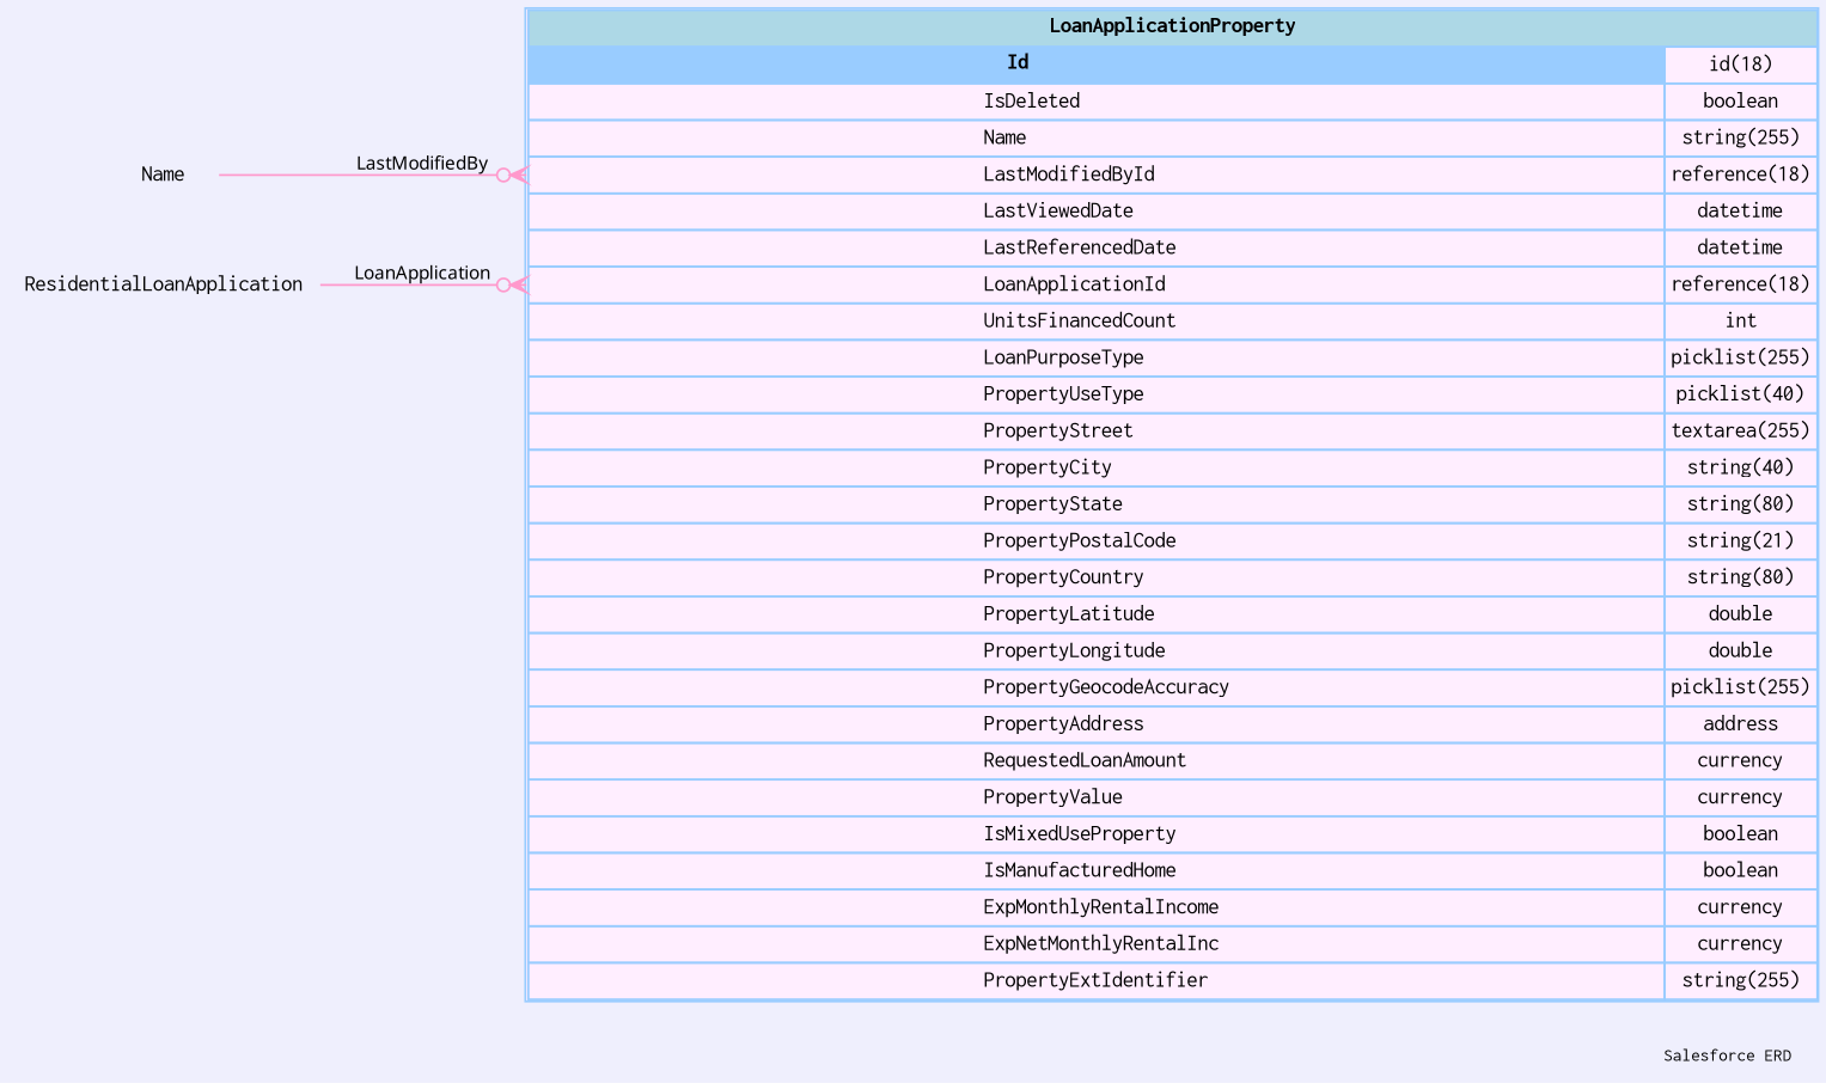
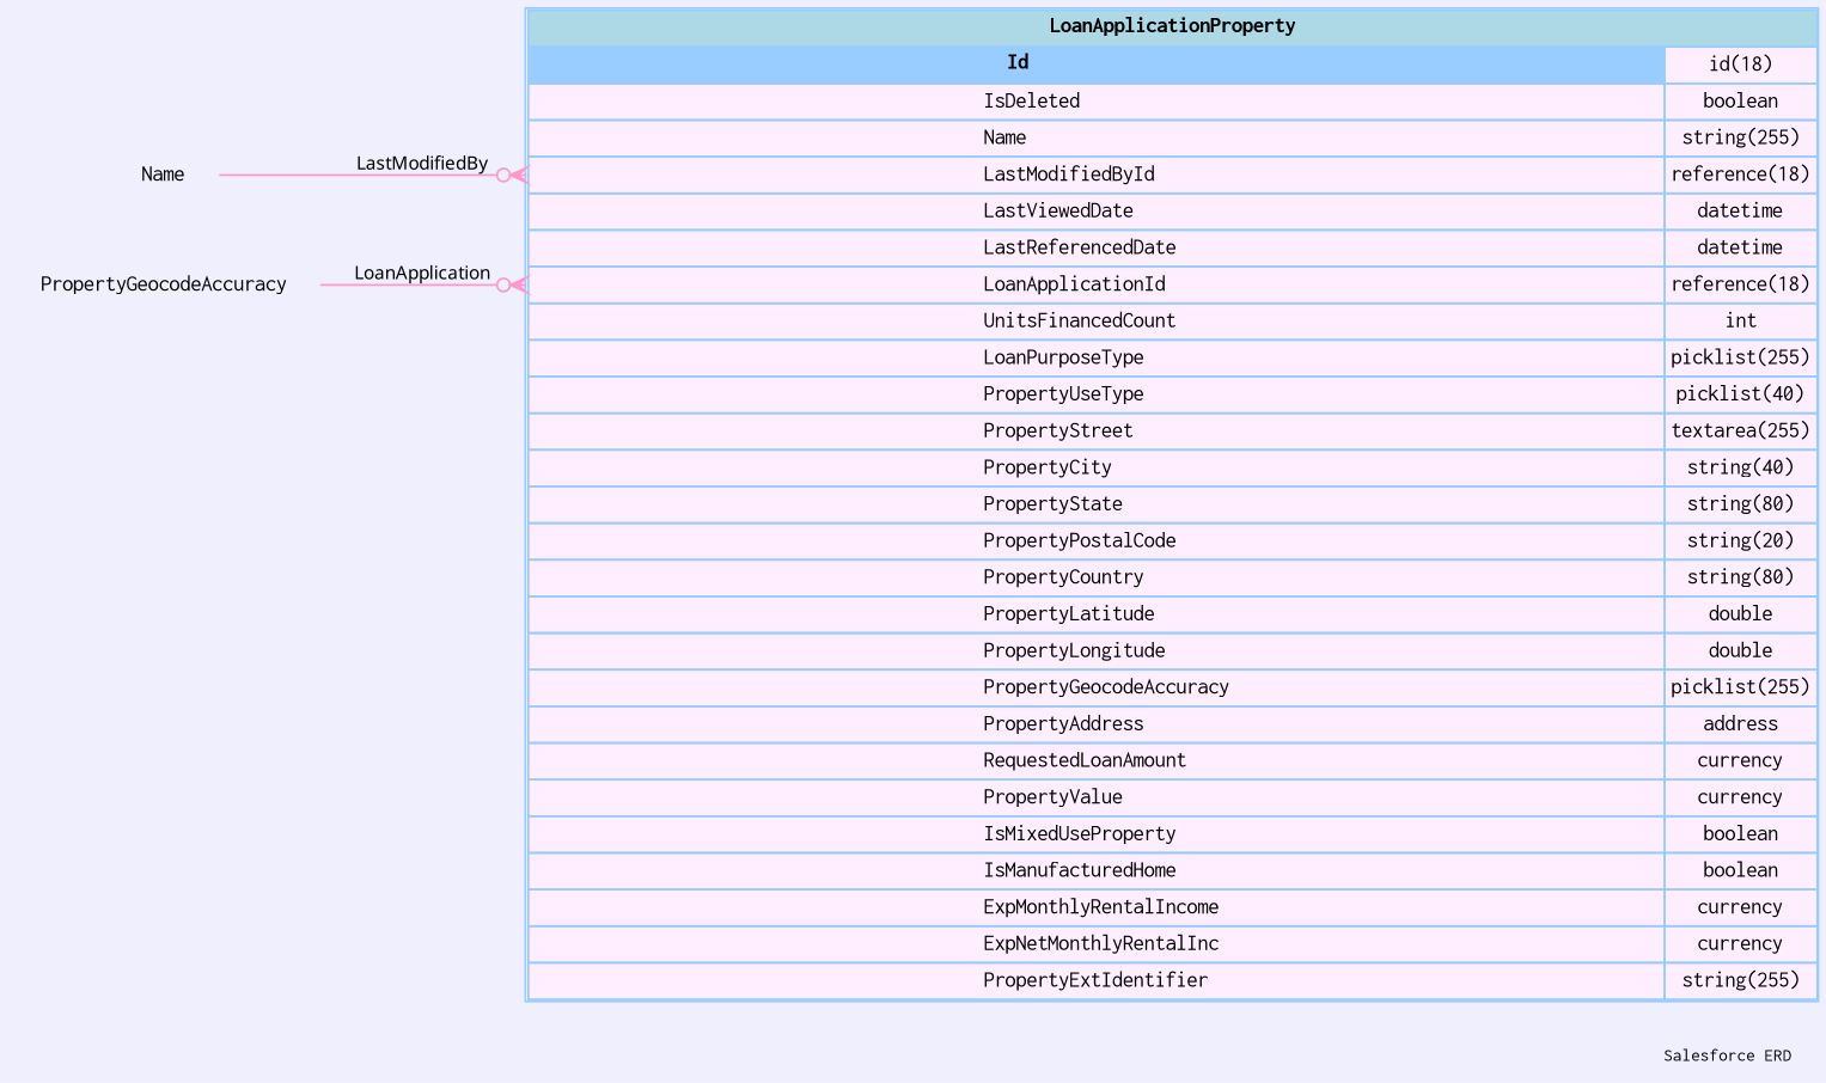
  digraph {
    bgcolor="#efeffd"
    fontname=Courier
    fontsize=9
    label="Salesforce ERD "
    labeljust=r
    nodesep=0.18
    rankdir=RL
    ranksep=0.46
    node [color="#99ccff" fontname=Courier fontsize=11 shape=plaintext]
    edge [arrowhead=none arrowsize=0.8 arrowtail=crowodot color="#ff99cc" dir=back fontname=Monaco fontsize=9 headport="Id:e"]
-   n1 [label=<                 <table border="1" cellborder="1" cellspacing="0" bgcolor="#ffeeff" >                      <tr><td colspan="3" bgcolor="lightblue"><b>LoanApplicationProperty</b></td></tr>              <tr>                                         <td  bgcolor="#99ccff" port="Id" align="left">                                            <b>Id</b>                                         </td><td>id(18)</td></tr> <tr>                                          <td port="IsDeleted" align="left">                                          IsDeleted                                        </td><td>boolean</td></tr> <tr>                                          <td port="Name" align="left">                                          Name                                        </td><td>string(255)</td></tr> <tr>                                          <td port="LastModifiedById" align="left">                                          LastModifiedById                                        </td><td>reference(18)</td></tr> <tr>                                          <td port="LastViewedDate" align="left">                                          LastViewedDate                                        </td><td>datetime</td></tr> <tr>                                          <td port="LastReferencedDate" align="left">                                          LastReferencedDate                                        </td><td>datetime</td></tr> <tr>                                          <td port="LoanApplicationId" align="left">                                          LoanApplicationId                                        </td><td>reference(18)</td></tr> <tr>                                          <td port="UnitsFinancedCount" align="left">                                          UnitsFinancedCount                                        </td><td>int</td></tr> <tr>                                          <td port="LoanPurposeType" align="left">                                          LoanPurposeType                                        </td><td>picklist(255)</td></tr> <tr>                                          <td port="PropertyUseType" align="left">                                          PropertyUseType                                        </td><td>picklist(40)</td></tr> <tr>                                          <td port="PropertyStreet" align="left">                                          PropertyStreet                                        </td><td>textarea(255)</td></tr> <tr>                                          <td port="PropertyCity" align="left">                                          PropertyCity                                        </td><td>string(40)</td></tr> <tr>                                          <td port="PropertyState" align="left">                                          PropertyState                                        </td><td>string(80)</td></tr> <tr>                                          <td port="PropertyPostalCode" align="left">                                          PropertyPostalCode                                        </td><td>string(21)</td></tr> <tr>                                          <td port="PropertyCountry" align="left">                                          PropertyCountry                                        </td><td>string(80)</td></tr> <tr>                                          <td port="PropertyLatitude" align="left">                                          PropertyLatitude                                        </td><td>double</td></tr> <tr>                                          <td port="PropertyLongitude" align="left">                                          PropertyLongitude                                        </td><td>double</td></tr> <tr>                                          <td port="PropertyGeocodeAccuracy" align="left">                                          PropertyGeocodeAccuracy                                        </td><td>picklist(255)</td></tr> <tr>                                          <td port="PropertyAddress" align="left">                                          PropertyAddress                                        </td><td>address</td></tr> <tr>                                          <td port="RequestedLoanAmount" align="left">                                          RequestedLoanAmount                                        </td><td>currency</td></tr> <tr>                                          <td port="PropertyValue" align="left">                                          PropertyValue                                        </td><td>currency</td></tr> <tr>                                          <td port="IsMixedUseProperty" align="left">                                          IsMixedUseProperty                                        </td><td>boolean</td></tr> <tr>                                          <td port="IsManufacturedHome" align="left">                                          IsManufacturedHome                                        </td><td>boolean</td></tr> <tr>                                          <td port="ExpMonthlyRentalIncome" align="left">                                          ExpMonthlyRentalIncome                                        </td><td>currency</td></tr> <tr>                                          <td port="ExpNetMonthlyRentalInc" align="left">                                          ExpNetMonthlyRentalInc                                        </td><td>currency</td></tr> <tr>                                          <td port="PropertyExtIdentifier" align="left">                                          PropertyExtIdentifier                                        </td><td>string(255)</td></tr>                             </table>                 > margin=0 shape=none]
+   n1 [label=<                 <table border="1" cellborder="1" cellspacing="0" bgcolor="#ffeeff" >                      <tr><td colspan="3" bgcolor="lightblue"><b>LoanApplicationProperty</b></td></tr>              <tr>                                         <td  bgcolor="#99ccff" port="Id" align="left">                                            <b>Id</b>                                         </td><td>id(18)</td></tr> <tr>                                          <td port="IsDeleted" align="left">                                          IsDeleted                                        </td><td>boolean</td></tr> <tr>                                          <td port="Name" align="left">                                          Name                                        </td><td>string(255)</td></tr> <tr>                                          <td port="LastModifiedById" align="left">                                          LastModifiedById                                        </td><td>reference(18)</td></tr> <tr>                                          <td port="LastViewedDate" align="left">                                          LastViewedDate                                        </td><td>datetime</td></tr> <tr>                                          <td port="LastReferencedDate" align="left">                                          LastReferencedDate                                        </td><td>datetime</td></tr> <tr>                                          <td port="LoanApplicationId" align="left">                                          LoanApplicationId                                        </td><td>reference(18)</td></tr> <tr>                                          <td port="UnitsFinancedCount" align="left">                                          UnitsFinancedCount                                        </td><td>int</td></tr> <tr>                                          <td port="LoanPurposeType" align="left">                                          LoanPurposeType                                        </td><td>picklist(255)</td></tr> <tr>                                          <td port="PropertyUseType" align="left">                                          PropertyUseType                                        </td><td>picklist(40)</td></tr> <tr>                                          <td port="PropertyStreet" align="left">                                          PropertyStreet                                        </td><td>textarea(255)</td></tr> <tr>                                          <td port="PropertyCity" align="left">                                          PropertyCity                                        </td><td>string(40)</td></tr> <tr>                                          <td port="PropertyState" align="left">                                          PropertyState                                        </td><td>string(80)</td></tr> <tr>                                          <td port="PropertyPostalCode" align="left">                                          PropertyPostalCode                                        </td><td>string(20)</td></tr> <tr>                                          <td port="PropertyCountry" align="left">                                          PropertyCountry                                        </td><td>string(80)</td></tr> <tr>                                          <td port="PropertyLatitude" align="left">                                          PropertyLatitude                                        </td><td>double</td></tr> <tr>                                          <td port="PropertyLongitude" align="left">                                          PropertyLongitude                                        </td><td>double</td></tr> <tr>                                          <td port="PropertyGeocodeAccuracy" align="left">                                          PropertyGeocodeAccuracy                                        </td><td>picklist(255)</td></tr> <tr>                                          <td port="PropertyAddress" align="left">                                          PropertyAddress                                        </td><td>address</td></tr> <tr>                                          <td port="RequestedLoanAmount" align="left">                                          RequestedLoanAmount                                        </td><td>currency</td></tr> <tr>                                          <td port="PropertyValue" align="left">                                          PropertyValue                                        </td><td>currency</td></tr> <tr>                                          <td port="IsMixedUseProperty" align="left">                                          IsMixedUseProperty                                        </td><td>boolean</td></tr> <tr>                                          <td port="IsManufacturedHome" align="left">                                          IsManufacturedHome                                        </td><td>boolean</td></tr> <tr>                                          <td port="ExpMonthlyRentalIncome" align="left">                                          ExpMonthlyRentalIncome                                        </td><td>currency</td></tr> <tr>                                          <td port="ExpNetMonthlyRentalInc" align="left">                                          ExpNetMonthlyRentalInc                                        </td><td>currency</td></tr> <tr>                                          <td port="PropertyExtIdentifier" align="left">                                          PropertyExtIdentifier                                        </td><td>string(255)</td></tr>                             </table>                 > margin=0 shape=none]
    n2 [label=Name]
-   ResidentialLoanApplication
+   ResidentialLoanApplication [label=PropertyGeocodeAccuracy]
    n1 -> n2 [label=LastModifiedBy tailport="LastModifiedById:w"]
    n1 -> ResidentialLoanApplication [label=LoanApplication tailport="LoanApplicationId:w"]
  }
